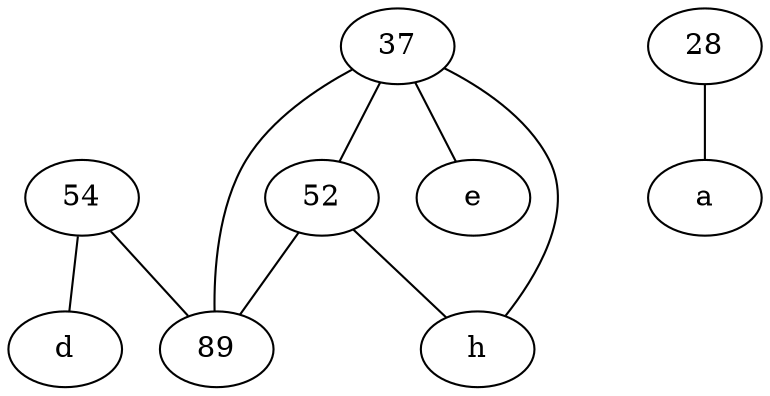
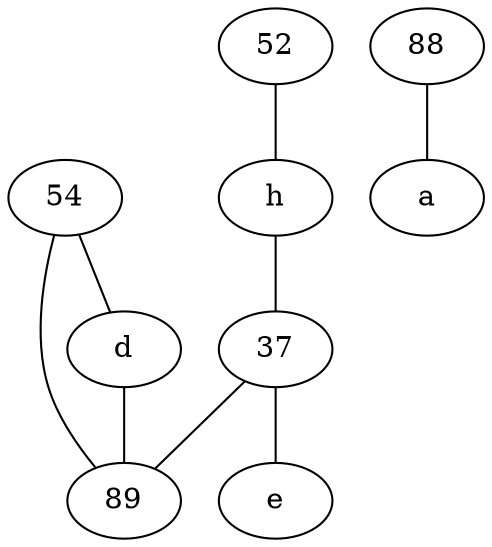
  graph {
    node [labelfontsize=50]
    37
    e
    n3 [label=89]
    52
    h
    n6 [label=54]
    d
-   28
+   28 [label=88]
    a
    37 -- e
    37 -- n3
-   37 -- 52
-   52 -- n3
+   d -- n3
    52 -- h
    h -- 37
    n6 -- n3
    n6 -- d
    28 -- a
  }
